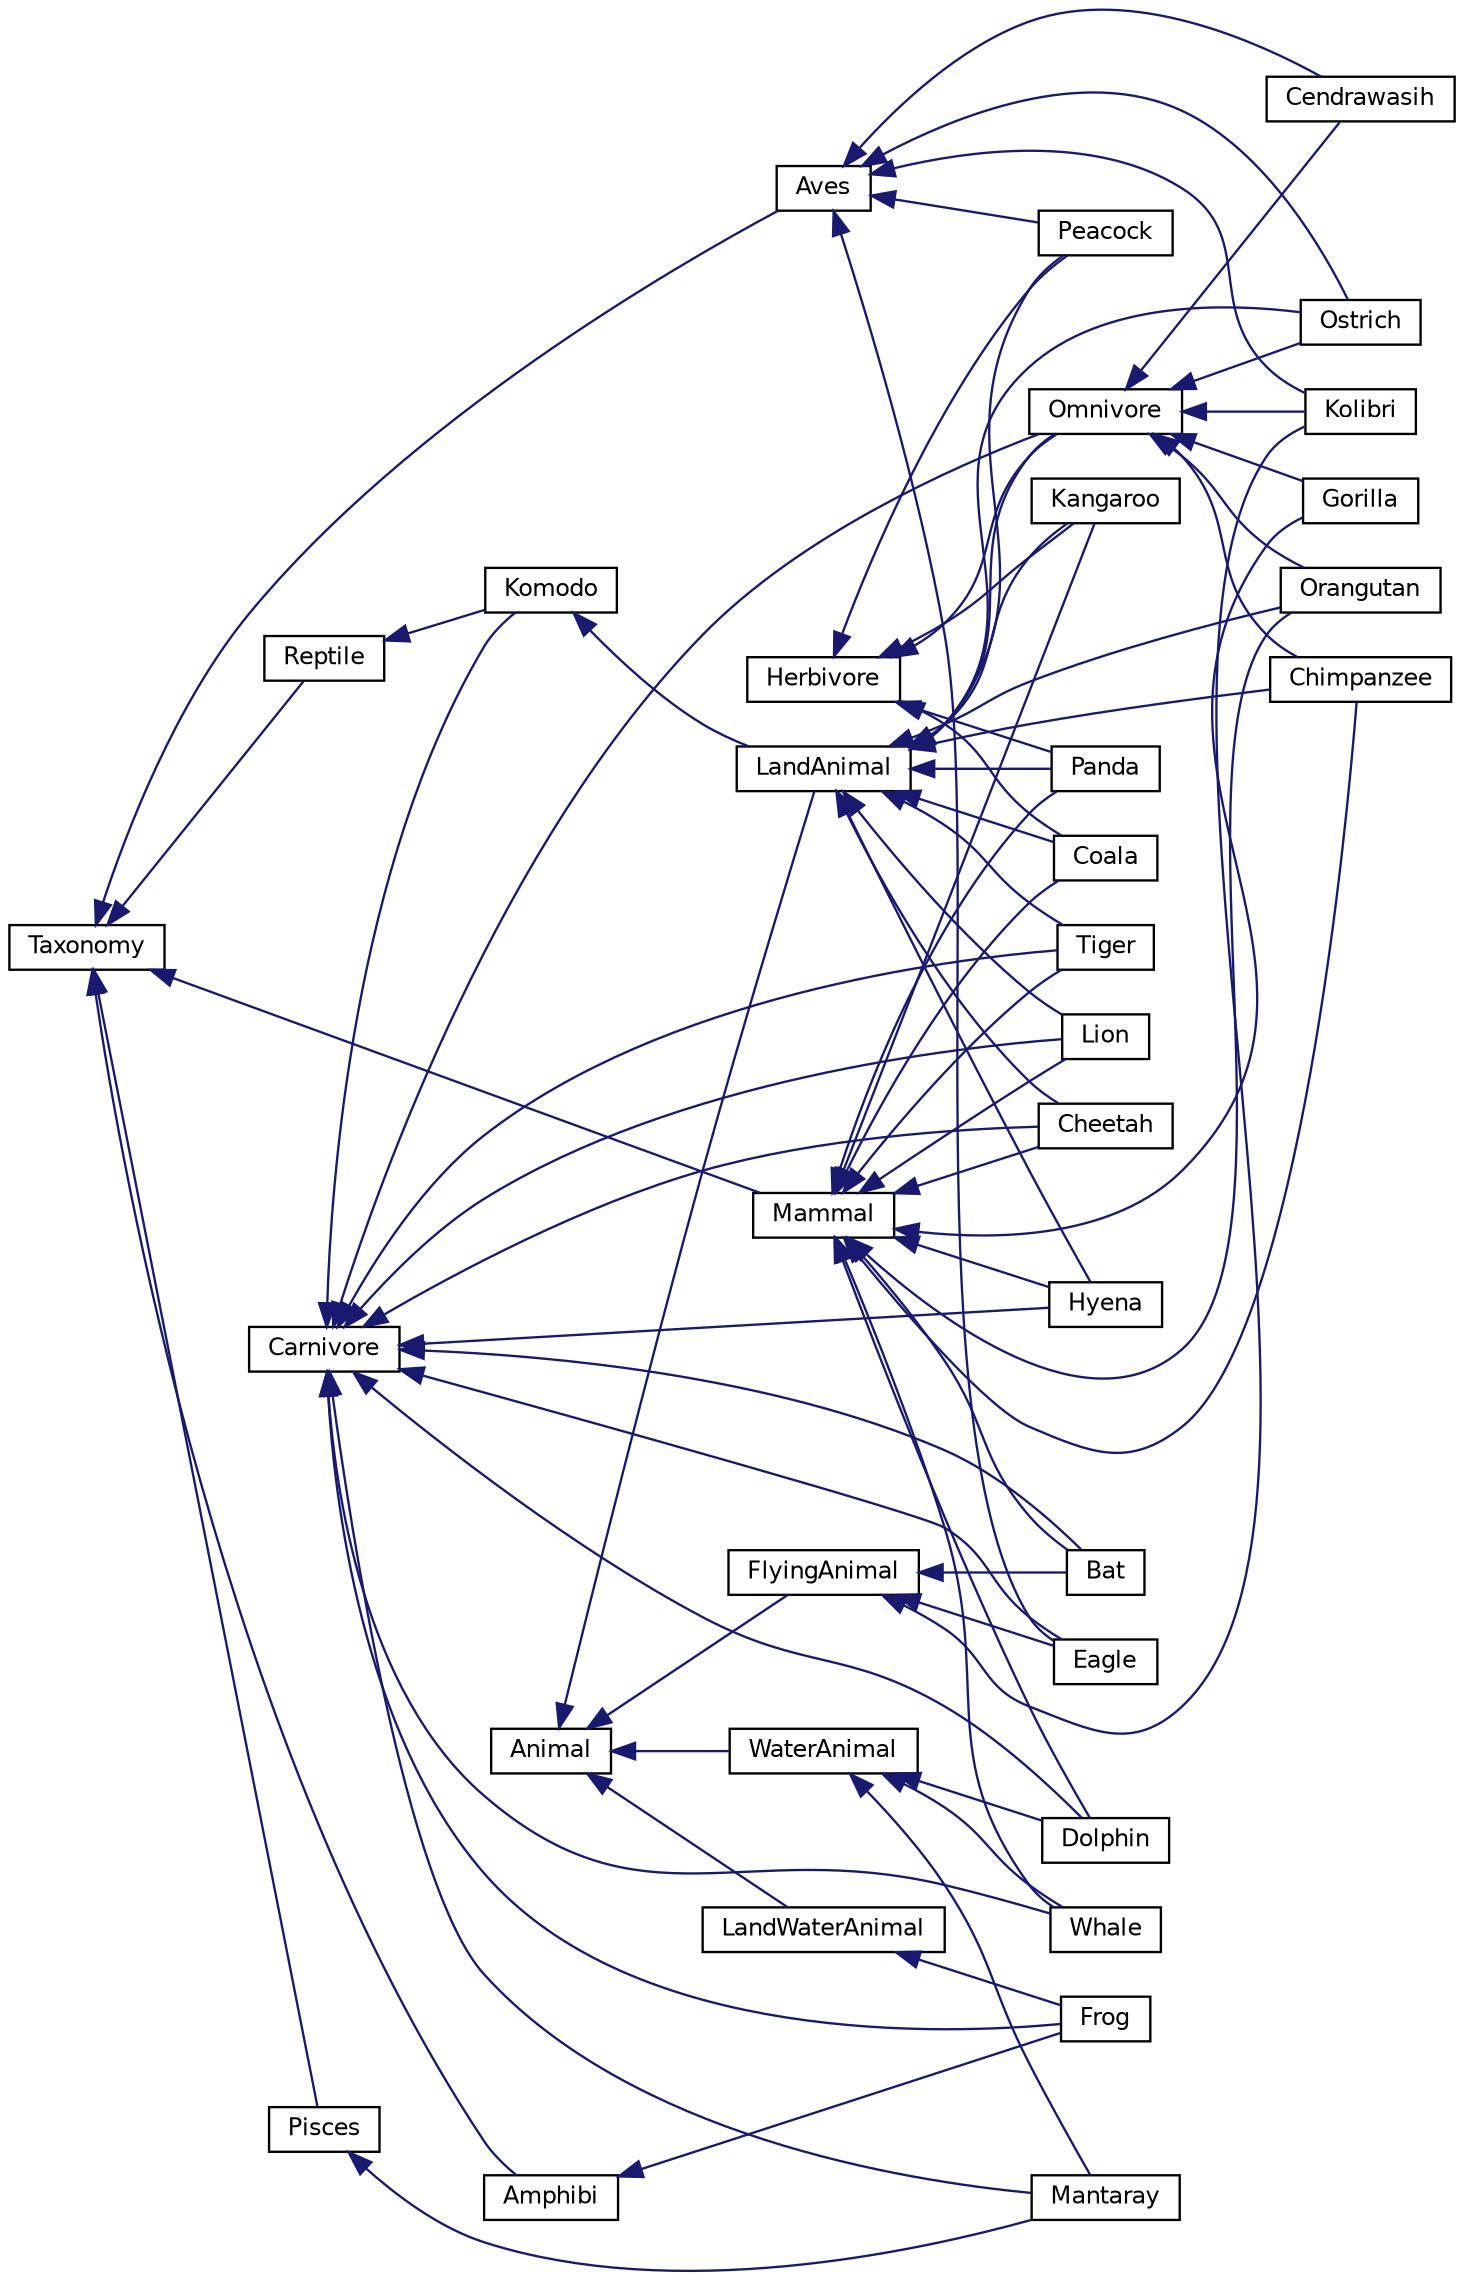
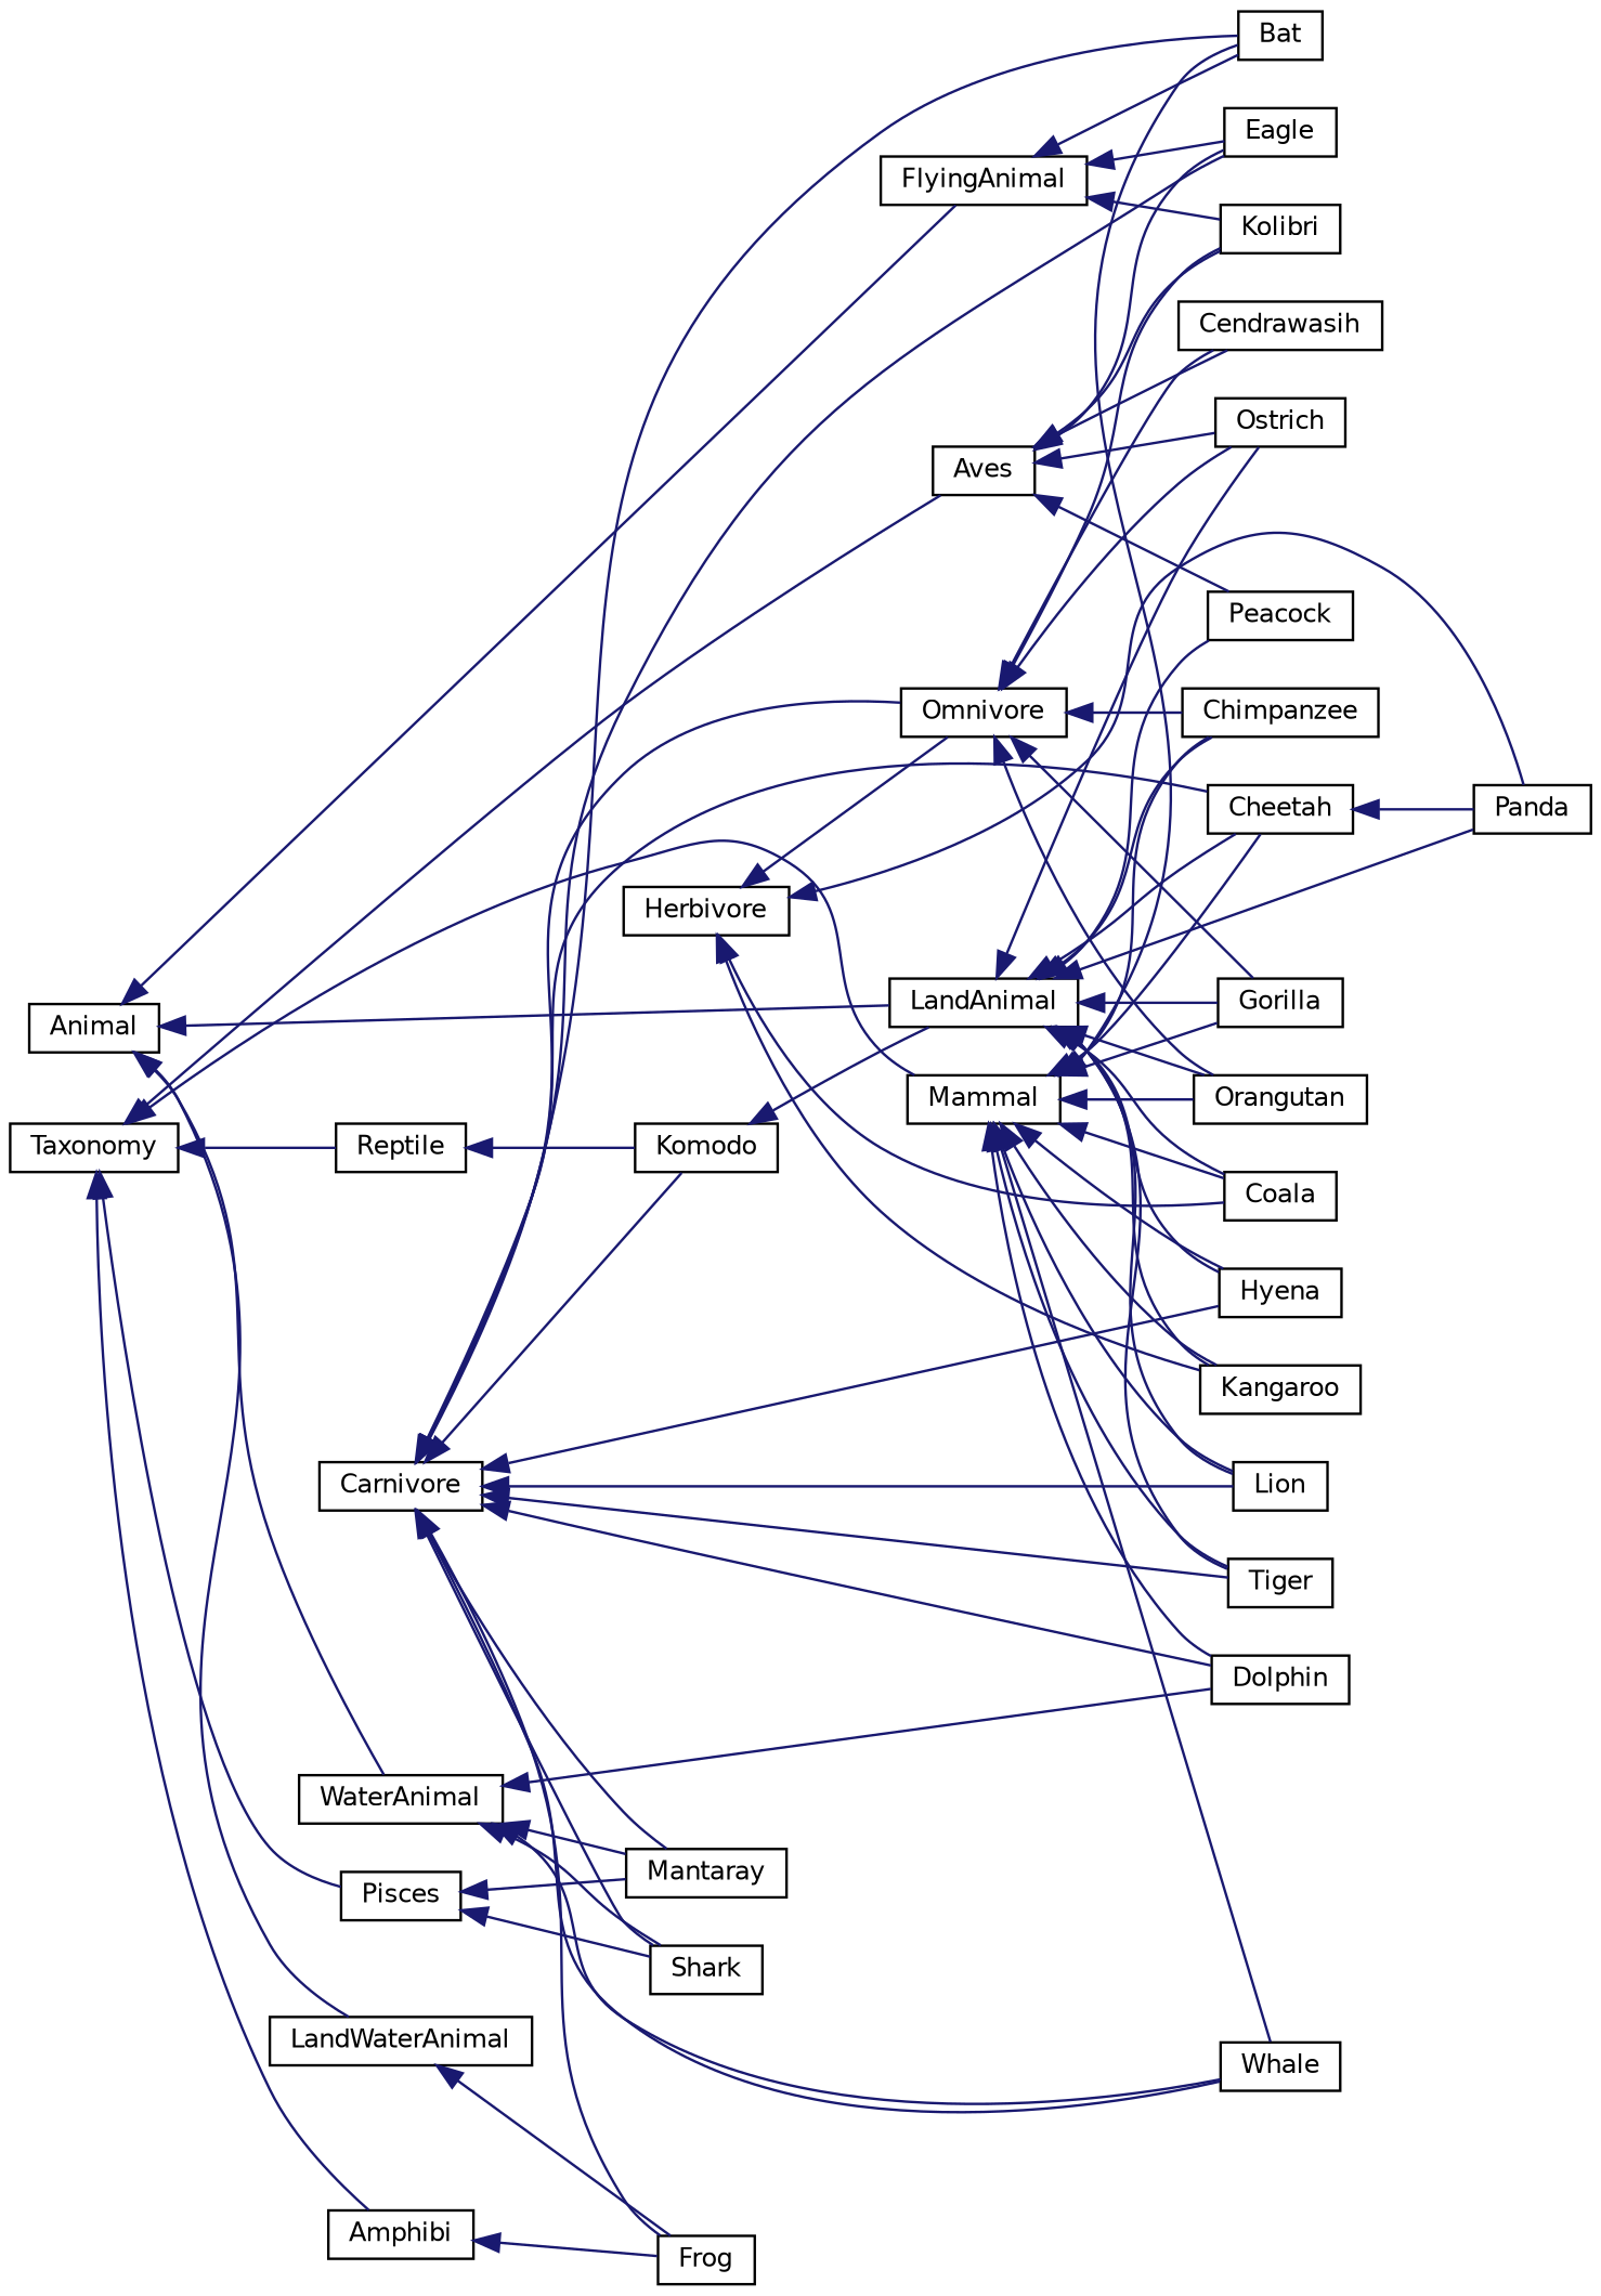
  digraph {
    rankdir=LR
    node [color=black fillcolor=white fontname=Helvetica fontsize=10 shape=record style=filled]
    edge [color=midnightblue dir=back fontname=Helvetica fontsize=10 labelfontname=Helvetica labelfontsize=10 style=solid]
    n1 [height=0.2 label=Animal width=0.4]
    n2 [height=0.2 label=FlyingAnimal width=0.4]
    n3 [height=0.2 label=LandAnimal width=0.4]
    n4 [height=0.2 label=LandWaterAnimal width=0.4]
    n5 [height=0.2 label=WaterAnimal width=0.4]
    n6 [height=0.2 label=Bat width=0.4]
    n7 [height=0.2 label=Eagle width=0.4]
    n8 [height=0.2 label=Kolibri width=0.4]
    n9 [height=0.2 label=Cheetah width=0.4]
    n10 [height=0.2 label=Chimpanzee width=0.4]
    n11 [height=0.2 label=Coala width=0.4]
    n12 [height=0.2 label=Gorilla width=0.4]
    n13 [height=0.2 label=Hyena width=0.4]
    n14 [height=0.2 label=Kangaroo width=0.4]
    n15 [height=0.2 label=Lion width=0.4]
    n16 [height=0.2 label=Orangutan width=0.4]
    n17 [height=0.2 label=Ostrich width=0.4]
    n18 [height=0.2 label=Panda width=0.4]
    n19 [height=0.2 label=Peacock width=0.4]
    n20 [height=0.2 label=Tiger width=0.4]
    n21 [height=0.2 label=Frog width=0.4]
    n22 [height=0.2 label=Dolphin width=0.4]
    n23 [height=0.2 label=Mantaray width=0.4]
+   n24 [height=0.2 label=Shark width=0.4]
    n25 [height=0.2 label=Whale width=0.4]
    n26 [height=0.2 label=Cendrawasih width=0.4]
    n27 [height=0.2 label=Komodo width=0.4]
    n28 [height=0.2 label=Carnivore width=0.4]
    n29 [height=0.2 label=Omnivore width=0.4]
    n30 [height=0.2 label=Herbivore width=0.4]
    n31 [height=0.2 label=Taxonomy width=0.4]
    n32 [height=0.2 label=Amphibi width=0.4]
    n33 [height=0.2 label=Aves width=0.4]
    n34 [height=0.2 label=Mammal width=0.4]
    n35 [height=0.2 label=Pisces width=0.4]
    n36 [height=0.2 label=Reptile width=0.4]
    n1 -> n2
    n1 -> n3
    n1 -> n4
    n1 -> n5
    n2 -> n6
    n2 -> n7
    n2 -> n8
    n3 -> n9
    n3 -> n10
    n3 -> n11
-   n3 -> n29
+   n3 -> n12
    n3 -> n13
    n3 -> n14
    n3 -> n15
    n3 -> n16
    n3 -> n17
    n3 -> n18
    n3 -> n19
    n3 -> n20
    n4 -> n21
    n5 -> n22
    n5 -> n23
+   n5 -> n24
    n5 -> n25
    n27 -> n3
    n28 -> n6
    n28 -> n7
    n28 -> n9
    n28 -> n13
    n28 -> n15
    n28 -> n20
    n28 -> n21
    n28 -> n22
    n28 -> n23
+   n28 -> n24
    n28 -> n25
    n28 -> n27
    n28 -> n29
    n29 -> n8
    n29 -> n10
    n29 -> n12
    n29 -> n16
    n29 -> n17
    n29 -> n26
    n30 -> n11
    n30 -> n14
    n30 -> n18
-   n30 -> n19
    n30 -> n29
    n31 -> n32
    n31 -> n33
    n31 -> n34
    n31 -> n35
    n31 -> n36
    n32 -> n21
    n33 -> n7
    n33 -> n8
    n33 -> n17
    n33 -> n19
    n33 -> n26
    n34 -> n6
    n34 -> n9
    n34 -> n10
    n34 -> n11
    n34 -> n12
    n34 -> n13
    n34 -> n14
    n34 -> n15
    n34 -> n16
-   n34 -> n18
+   n9 -> n18
    n34 -> n20
    n34 -> n22
    n34 -> n25
    n35 -> n23
+   n35 -> n24
    n36 -> n27
  }
